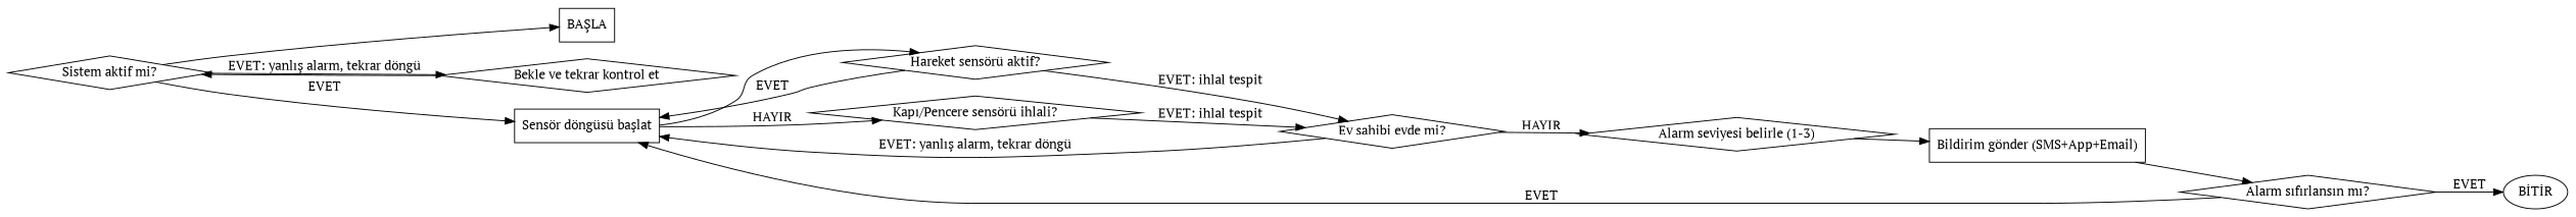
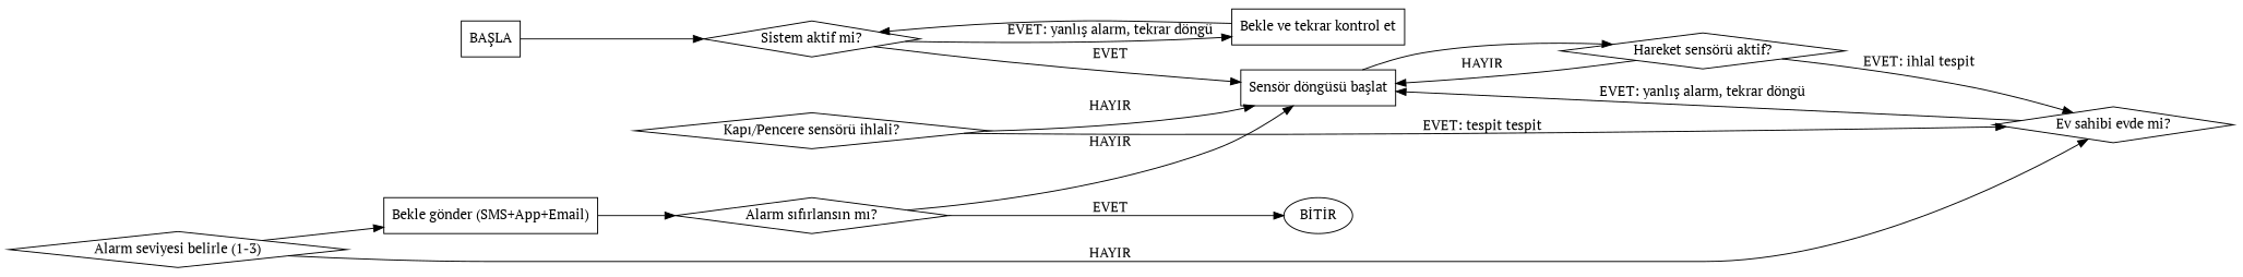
  digraph {
    fontname="PT Serif"
    rankdir=LR
    node [fontname="PT Serif" shape=diamond]
    edge [fontname="PT Serif"]
    n1 [label="BAŞLA" shape=box]
    n2 [label="Sistem aktif mi?"]
-   n3 [label="Bekle ve tekrar kontrol et"]
+   n3 [label="Bekle ve tekrar kontrol et" shape=box]
    n4 [label="Sensör döngüsü başlat" shape=box]
    n5 [label="Hareket sensörü aktif?"]
    n6 [label="Ev sahibi evde mi?"]
    n7 [label="Alarm seviyesi belirle (1-3)"]
    n8 [label="Kapı/Pencere sensörü ihlali?"]
-   n9 [label="Bildirim gönder (SMS+App+Email)" shape=box]
+   n9 [label="Bekle gönder (SMS+App+Email)" shape=box]
    n10 [label="Alarm sıfırlansın mı?"]
    n11 [label="BİTİR" shape=oval]
-   n2 -> n1
+   n1 -> n2
    n2 -> n3 [label="EVET: yanlış alarm, tekrar döngü"]
    n2 -> n4 [label=EVET]
    n3 -> n2
    n4 -> n5
-   n5 -> n4 [label=EVET]
+   n5 -> n4 [label=HAYIR]
    n5 -> n6 [label="EVET: ihlal tespit"]
    n6 -> n4 [label="EVET: yanlış alarm, tekrar döngü"]
-   n6 -> n7 [label=HAYIR]
+   n7 -> n6 [label=HAYIR]
    n7 -> n9
-   n4 -> n8 [label=HAYIR]
-   n8 -> n6 [label="EVET: ihlal tespit"]
+   n8 -> n4 [label=HAYIR]
+   n8 -> n6 [label="EVET: tespit tespit"]
    n9 -> n10
-   n10 -> n4 [label=EVET]
+   n10 -> n4 [label=HAYIR]
    n10 -> n11 [label=EVET]
  }
